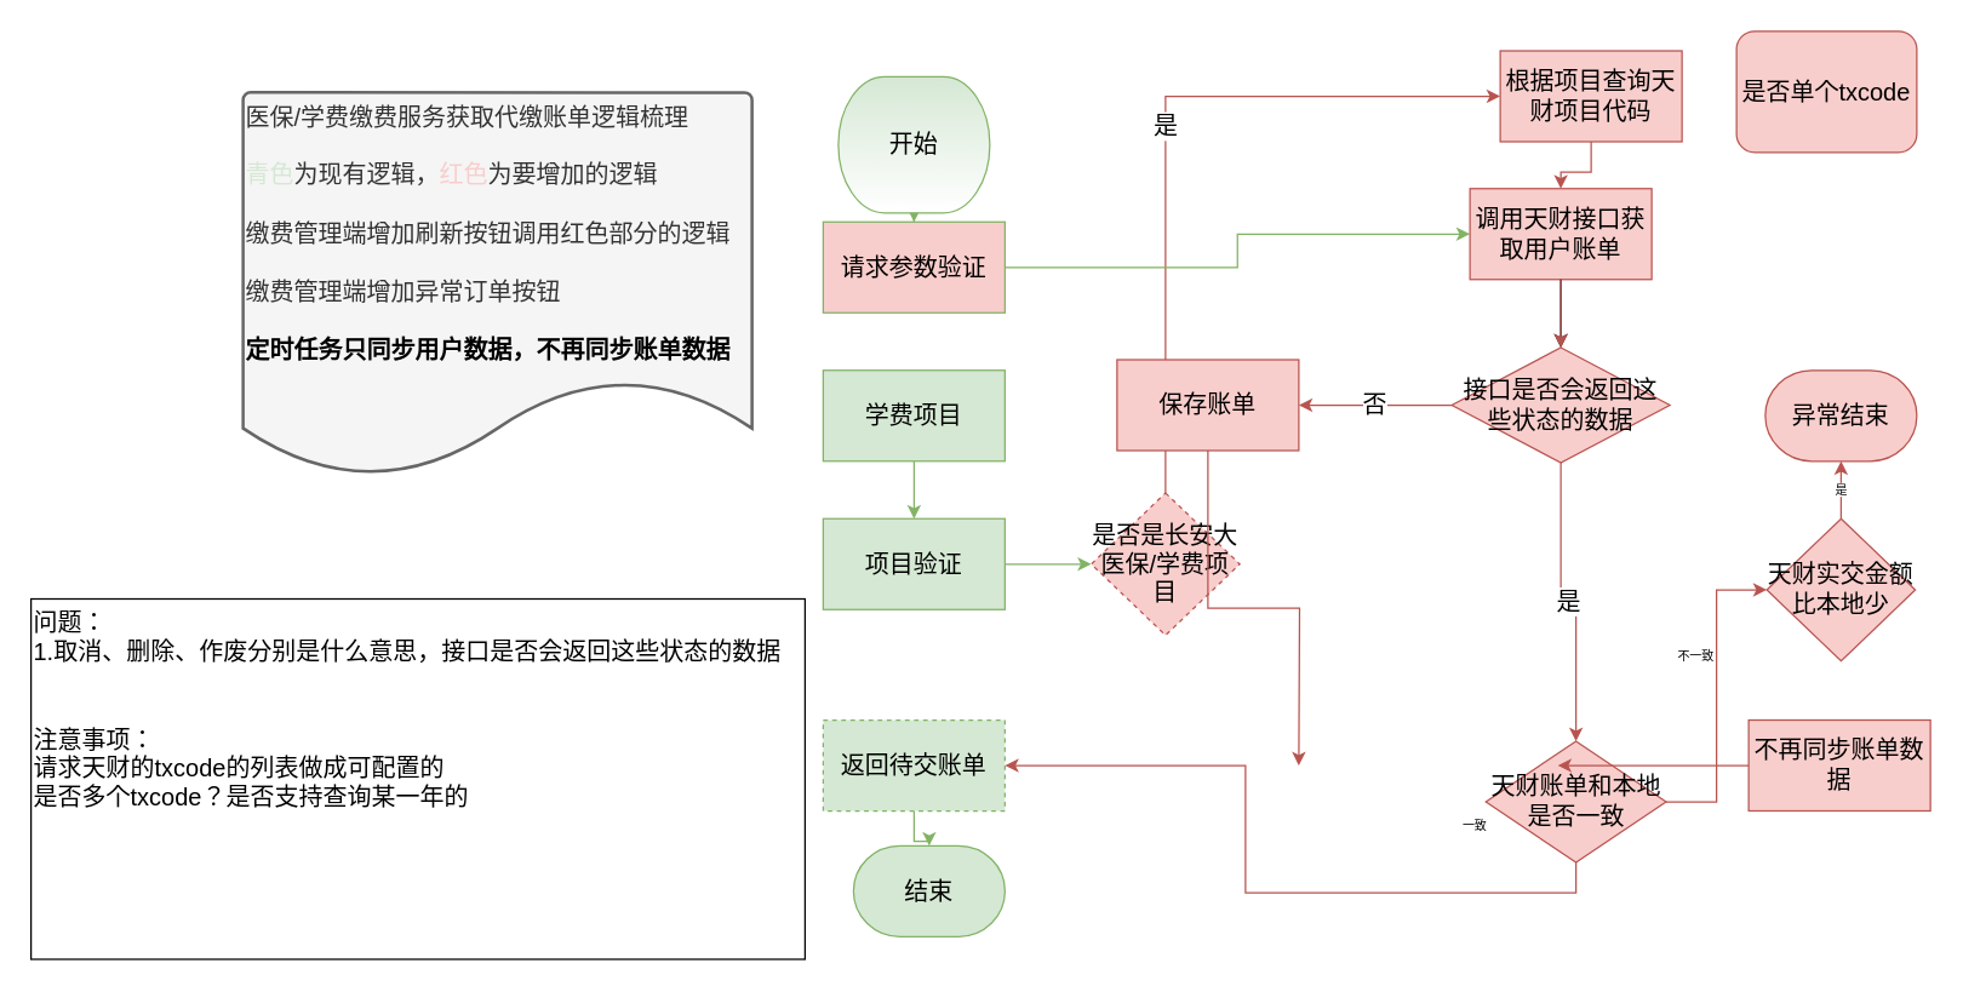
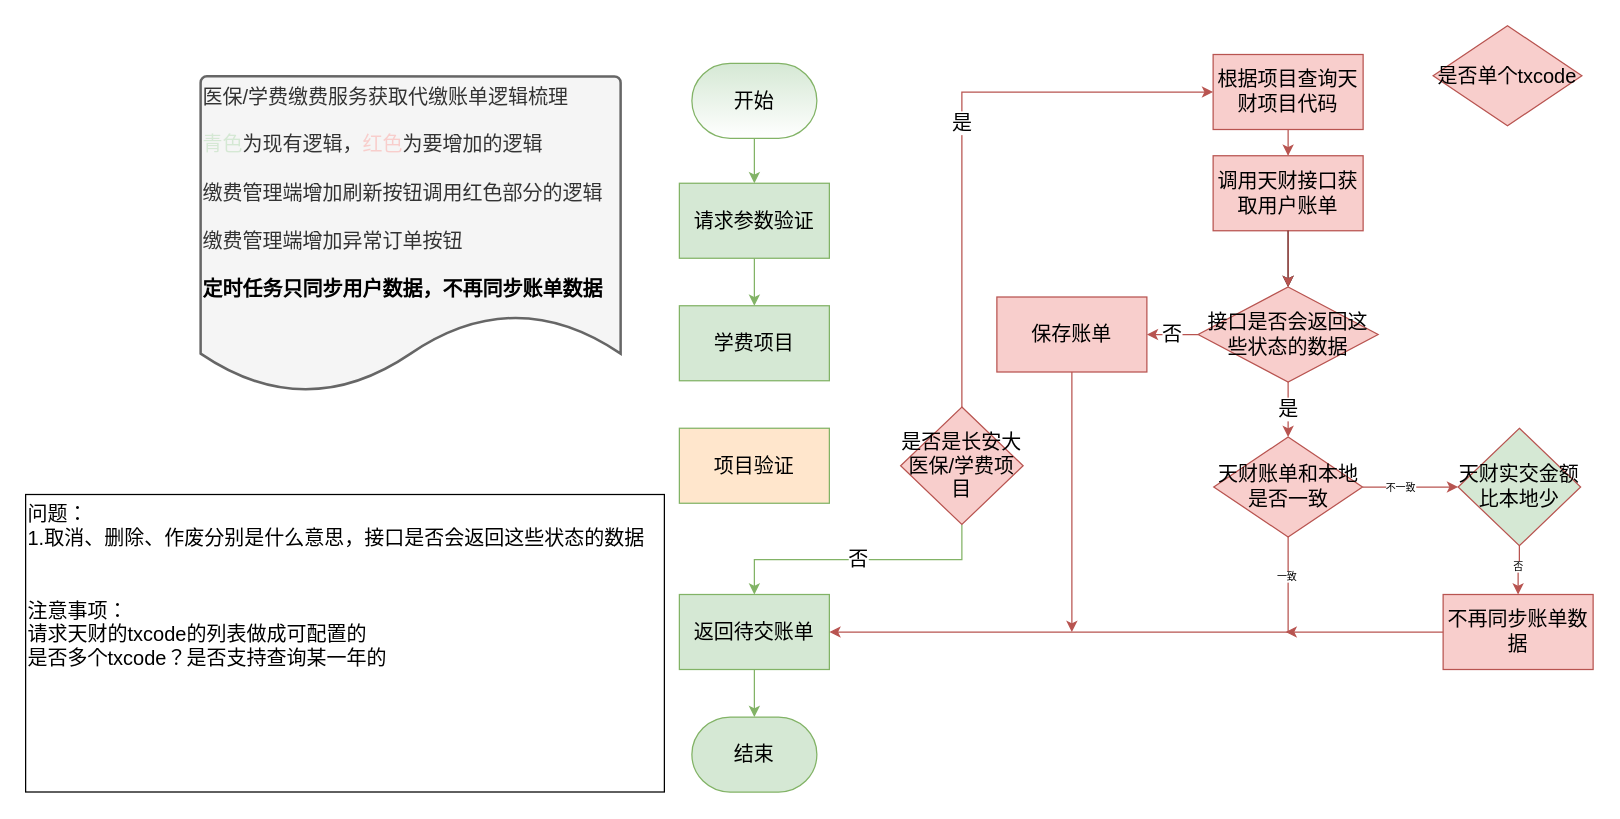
  <mxCell id="0" />
  <mxCell id="1" parent="0" />
  <mxCell id="2" value="" style="edgeStyle=orthogonalEdgeStyle;rounded=0;orthogonalLoop=1;jettySize=auto;html=1;fontSize=8;fillColor=#d5e8d4;strokeColor=#82b366;" parent="1" source="3" target="11" edge="1"><mxGeometry relative="1" as="geometry" /></mxCell>
- <mxCell id="3" value="开始" style="strokeWidth=1;html=1;shape=mxgraph.flowchart.terminator;whiteSpace=wrap;fontSize=16;fillColor=#d5e8d4;strokeColor=#82b366;gradientColor=#ffffff;" parent="1" vertex="1"><mxGeometry x="553" y="50" width="100" height="90" as="geometry" /></mxCell>
+ <mxCell id="3" value="开始" style="strokeWidth=1;html=1;shape=mxgraph.flowchart.terminator;whiteSpace=wrap;fontSize=16;fillColor=#d5e8d4;strokeColor=#82b366;gradientColor=#ffffff;" parent="1" vertex="1"><mxGeometry x="553" y="50" width="100" height="60" as="geometry" /></mxCell>
  <mxCell id="4" value="医保/学费缴费服务获取代缴账单逻辑梳理&lt;br&gt;&lt;br&gt;&lt;font color=&quot;#d5e8d4&quot;&gt;青色&lt;/font&gt;为现有逻辑，&lt;font color=&quot;#f8cecc&quot;&gt;红色&lt;/font&gt;为要增加的逻辑&lt;br&gt;&lt;br&gt;缴费管理端增加刷新按钮调用红色部分的逻辑&lt;br&gt;&lt;br&gt;缴费管理端增加异常订单按钮&lt;br&gt;&lt;br&gt;&lt;font size=&quot;1&quot; color=&quot;#000000&quot;&gt;&lt;b style=&quot;font-size: 16px&quot;&gt;定时任务只同步用户数据，不再同步账单数据&lt;/b&gt;&lt;/font&gt;" style="strokeWidth=2;html=1;shape=mxgraph.flowchart.document2;whiteSpace=wrap;size=0.25;align=left;fontSize=16;verticalAlign=top;fillColor=#f5f5f5;strokeColor=#666666;fontColor=#333333;" parent="1" vertex="1"><mxGeometry x="160" y="60.5" width="336" height="253.5" as="geometry" /></mxCell>
  <mxCell id="5" value="是" style="edgeStyle=orthogonalEdgeStyle;rounded=0;orthogonalLoop=1;jettySize=auto;html=1;fontSize=16;entryX=0;entryY=0.5;entryDx=0;entryDy=0;fillColor=#f8cecc;strokeColor=#b85450;exitX=0.5;exitY=0;exitDx=0;exitDy=0;" parent="1" source="7" target="9" edge="1"><mxGeometry relative="1" as="geometry"><mxPoint x="811" y="365" as="sourcePoint" /></mxGeometry></mxCell>
- <mxCell id="7" value="是否是长安大医保/学费项目" style="rhombus;whiteSpace=wrap;html=1;fontSize=16;align=center;fillColor=#f8cecc;strokeColor=#b85450;dashed=1;" parent="1" vertex="1"><mxGeometry x="720" y="325" width="98" height="94" as="geometry" /></mxCell>
+ <mxCell id="6" value="否" style="edgeStyle=orthogonalEdgeStyle;rounded=0;orthogonalLoop=1;jettySize=auto;html=1;fontSize=16;fillColor=#d5e8d4;strokeColor=#82b366;entryX=0.5;entryY=0;entryDx=0;entryDy=0;exitX=0.5;exitY=1;exitDx=0;exitDy=0;" parent="1" source="7" target="17" edge="1"><mxGeometry relative="1" as="geometry"><Array as="points"><mxPoint x="769" y="447" /><mxPoint x="603" y="447" /></Array></mxGeometry></mxCell>
+ <mxCell id="7" value="是否是长安大医保/学费项目" style="rhombus;whiteSpace=wrap;html=1;fontSize=16;align=center;fillColor=#f8cecc;strokeColor=#b85450;" parent="1" vertex="1"><mxGeometry x="720" y="325" width="98" height="94" as="geometry" /></mxCell>
  <mxCell id="8" value="" style="edgeStyle=orthogonalEdgeStyle;rounded=0;orthogonalLoop=1;jettySize=auto;html=1;fontSize=16;fillColor=#f8cecc;strokeColor=#b85450;" parent="1" source="9" target="21" edge="1"><mxGeometry relative="1" as="geometry" /></mxCell>
- <mxCell id="9" value="根据项目查询天财项目代码" style="whiteSpace=wrap;html=1;fontSize=16;fillColor=#f8cecc;strokeColor=#b85450;" parent="1" vertex="1"><mxGeometry x="990" y="33" width="120" height="60" as="geometry" /></mxCell>
- <mxCell id="10" value="" style="edgeStyle=orthogonalEdgeStyle;rounded=0;orthogonalLoop=1;jettySize=auto;html=1;fontSize=8;fillColor=#d5e8d4;strokeColor=#82b366;" parent="1" source="11" target="21" edge="1"><mxGeometry relative="1" as="geometry" /></mxCell>
- <mxCell id="11" value="请求参数验证" style="whiteSpace=wrap;html=1;fontSize=16;fillColor=#f8cecc;strokeColor=#82b366;" parent="1" vertex="1"><mxGeometry x="543" y="146" width="120" height="60" as="geometry" /></mxCell>
- <mxCell id="12" value="" style="edgeStyle=orthogonalEdgeStyle;rounded=0;orthogonalLoop=1;jettySize=auto;html=1;fontSize=8;fillColor=#d5e8d4;strokeColor=#82b366;" parent="1" source="13" target="15" edge="1"><mxGeometry relative="1" as="geometry" /></mxCell>
+ <mxCell id="9" value="根据项目查询天财项目代码" style="whiteSpace=wrap;html=1;fontSize=16;fillColor=#f8cecc;strokeColor=#b85450;" parent="1" vertex="1"><mxGeometry x="970" y="43" width="120" height="60" as="geometry" /></mxCell>
+ <mxCell id="10" value="" style="edgeStyle=orthogonalEdgeStyle;rounded=0;orthogonalLoop=1;jettySize=auto;html=1;fontSize=8;fillColor=#d5e8d4;strokeColor=#82b366;" parent="1" source="11" target="13" edge="1"><mxGeometry relative="1" as="geometry" /></mxCell>
+ <mxCell id="11" value="请求参数验证" style="whiteSpace=wrap;html=1;fontSize=16;fillColor=#d5e8d4;strokeColor=#82b366;" parent="1" vertex="1"><mxGeometry x="543" y="146" width="120" height="60" as="geometry" /></mxCell>
  <mxCell id="13" value="学费项目" style="whiteSpace=wrap;html=1;fontSize=16;fillColor=#d5e8d4;strokeColor=#82b366;" parent="1" vertex="1"><mxGeometry x="543" y="244" width="120" height="60" as="geometry" /></mxCell>
- <mxCell id="14" value="" style="edgeStyle=orthogonalEdgeStyle;rounded=0;orthogonalLoop=1;jettySize=auto;html=1;fontSize=8;fillColor=#d5e8d4;strokeColor=#82b366;" parent="1" source="15" target="7" edge="1"><mxGeometry relative="1" as="geometry" /></mxCell>
- <mxCell id="15" value="项目验证" style="whiteSpace=wrap;html=1;fontSize=16;fillColor=#d5e8d4;strokeColor=#82b366;" parent="1" vertex="1"><mxGeometry x="543" y="342" width="120" height="60" as="geometry" /></mxCell>
+ <mxCell id="15" value="项目验证" style="whiteSpace=wrap;html=1;fontSize=16;fillColor=#ffe6cc;strokeColor=#82b366;" parent="1" vertex="1"><mxGeometry x="543" y="342" width="120" height="60" as="geometry" /></mxCell>
  <mxCell id="16" value="" style="edgeStyle=orthogonalEdgeStyle;rounded=0;orthogonalLoop=1;jettySize=auto;html=1;fontSize=8;fillColor=#d5e8d4;strokeColor=#82b366;" parent="1" source="17" target="18" edge="1"><mxGeometry relative="1" as="geometry" /></mxCell>
- <mxCell id="17" value="返回待交账单" style="whiteSpace=wrap;html=1;fontSize=16;fillColor=#d5e8d4;strokeColor=#82b366;dashed=1;" parent="1" vertex="1"><mxGeometry x="543" y="475" width="120" height="60" as="geometry" /></mxCell>
- <mxCell id="18" value="结束" style="strokeWidth=1;html=1;shape=mxgraph.flowchart.terminator;whiteSpace=wrap;fontSize=16;fillColor=#d5e8d4;strokeColor=#82b366;" parent="1" vertex="1"><mxGeometry x="563" y="558" width="100" height="60" as="geometry" /></mxCell>
+ <mxCell id="17" value="返回待交账单" style="whiteSpace=wrap;html=1;fontSize=16;fillColor=#d5e8d4;strokeColor=#82b366;" parent="1" vertex="1"><mxGeometry x="543" y="475" width="120" height="60" as="geometry" /></mxCell>
+ <mxCell id="18" value="结束" style="strokeWidth=1;html=1;shape=mxgraph.flowchart.terminator;whiteSpace=wrap;fontSize=16;fillColor=#d5e8d4;strokeColor=#82b366;" parent="1" vertex="1"><mxGeometry x="553" y="573" width="100" height="60" as="geometry" /></mxCell>
  <mxCell id="19" value="是" style="edgeStyle=orthogonalEdgeStyle;rounded=0;orthogonalLoop=1;jettySize=auto;html=1;fontSize=16;fillColor=#f8cecc;strokeColor=#b85450;" parent="1" source="36" target="24" edge="1"><mxGeometry relative="1" as="geometry" /></mxCell>
  <mxCell id="20" value="否" style="edgeStyle=orthogonalEdgeStyle;rounded=0;orthogonalLoop=1;jettySize=auto;html=1;fontSize=16;fillColor=#f8cecc;strokeColor=#b85450;" parent="1" source="36" target="34" edge="1"><mxGeometry relative="1" as="geometry" /></mxCell>
  <mxCell id="21" value="调用天财接口获取用户账单" style="whiteSpace=wrap;html=1;fontSize=16;fillColor=#f8cecc;strokeColor=#b85450;" parent="1" vertex="1"><mxGeometry x="970" y="124" width="120" height="60" as="geometry" /></mxCell>
  <mxCell id="22" value="" style="edgeStyle=orthogonalEdgeStyle;rounded=0;orthogonalLoop=1;jettySize=auto;html=1;fontSize=16;fillColor=#f8cecc;strokeColor=#b85450;entryX=0;entryY=0.5;entryDx=0;entryDy=0;" parent="1" source="24" target="30" edge="1"><mxGeometry relative="1" as="geometry"><mxPoint x="1411" y="345" as="targetPoint" /></mxGeometry></mxCell>
  <mxCell id="23" value="不一致" style="edgeLabel;html=1;align=center;verticalAlign=middle;resizable=0;points=[];fontSize=8;" parent="22" vertex="1" connectable="0"><mxGeometry x="0.24" y="-2" relative="1" as="geometry"><mxPoint x="-16.65" y="-2" as="offset" /></mxGeometry></mxCell>
- <mxCell id="24" value="天财账单和本地是否一致" style="rhombus;whiteSpace=wrap;html=1;fontSize=16;fillColor=#f8cecc;strokeColor=#b85450;" parent="1" vertex="1"><mxGeometry x="980.5" y="489" width="119" height="80" as="geometry" /></mxCell>
+ <mxCell id="24" value="天财账单和本地是否一致" style="rhombus;whiteSpace=wrap;html=1;fontSize=16;fillColor=#f8cecc;strokeColor=#b85450;" parent="1" vertex="1"><mxGeometry x="970.5" y="349" width="119" height="80" as="geometry" /></mxCell>
  <mxCell id="25" value="" style="edgeStyle=orthogonalEdgeStyle;rounded=0;orthogonalLoop=1;jettySize=auto;html=1;fontSize=16;exitX=0.5;exitY=1;exitDx=0;exitDy=0;entryX=1;entryY=0.5;entryDx=0;entryDy=0;fillColor=#f8cecc;strokeColor=#b85450;" parent="1" source="24" target="17" edge="1"><mxGeometry relative="1" as="geometry"><mxPoint x="599" y="534" as="sourcePoint" /><mxPoint x="599" y="631" as="targetPoint" /></mxGeometry></mxCell>
  <mxCell id="26" value="一致" style="edgeLabel;html=1;align=center;verticalAlign=middle;resizable=0;points=[];fontSize=8;" parent="25" vertex="1" connectable="0"><mxGeometry x="-0.488" y="2" relative="1" as="geometry"><mxPoint x="35.33" y="-46.05" as="offset" /></mxGeometry></mxCell>
- <mxCell id="29" value="是" style="edgeStyle=orthogonalEdgeStyle;rounded=0;orthogonalLoop=1;jettySize=auto;html=1;fontSize=8;fillColor=#f8cecc;strokeColor=#b85450;entryX=0.5;entryY=1;entryDx=0;entryDy=0;entryPerimeter=0;" parent="1" source="30" target="32" edge="1"><mxGeometry relative="1" as="geometry"><mxPoint x="1340" y="382" as="targetPoint" /><Array as="points"><mxPoint x="1215" y="324" /><mxPoint x="1215" y="324" /></Array></mxGeometry></mxCell>
- <mxCell id="30" value="天财实交金额比本地少" style="rhombus;whiteSpace=wrap;html=1;fontSize=16;align=center;fillColor=#f8cecc;strokeColor=#b85450;" parent="1" vertex="1"><mxGeometry x="1166" y="342" width="98" height="94" as="geometry" /></mxCell>
+ <mxCell id="27" value="" style="edgeStyle=orthogonalEdgeStyle;rounded=0;orthogonalLoop=1;jettySize=auto;html=1;fontSize=8;fillColor=#f8cecc;strokeColor=#b85450;" parent="1" source="30" target="31" edge="1"><mxGeometry relative="1" as="geometry" /></mxCell>
+ <mxCell id="28" value="否" style="edgeLabel;html=1;align=center;verticalAlign=middle;resizable=0;points=[];fontSize=8;" parent="27" vertex="1" connectable="0"><mxGeometry x="-0.193" y="-2" relative="1" as="geometry"><mxPoint as="offset" /></mxGeometry></mxCell>
+ <mxCell id="30" value="天财实交金额比本地少" style="rhombus;whiteSpace=wrap;html=1;fontSize=16;align=center;fillColor=#d5e8d4;strokeColor=#b85450;" parent="1" vertex="1"><mxGeometry x="1166" y="342" width="98" height="94" as="geometry" /></mxCell>
  <mxCell id="31" value="不再同步账单数据" style="whiteSpace=wrap;html=1;fontSize=16;fillColor=#f8cecc;strokeColor=#b85450;" parent="1" vertex="1"><mxGeometry x="1154" y="475" width="120" height="60" as="geometry" /></mxCell>
- <mxCell id="32" value="异常结束" style="strokeWidth=1;html=1;shape=mxgraph.flowchart.terminator;whiteSpace=wrap;fontSize=16;fillColor=#f8cecc;strokeColor=#b85450;" parent="1" vertex="1"><mxGeometry x="1165" y="244" width="100" height="60" as="geometry" /></mxCell>
  <mxCell id="33" value="" style="edgeStyle=orthogonalEdgeStyle;rounded=0;orthogonalLoop=1;jettySize=auto;html=1;fontSize=16;fillColor=#f8cecc;strokeColor=#b85450;exitX=0;exitY=0.5;exitDx=0;exitDy=0;" parent="1" source="31" edge="1"><mxGeometry relative="1" as="geometry"><mxPoint x="310.5" y="429" as="sourcePoint" /><mxPoint x="1028" y="505" as="targetPoint" /></mxGeometry></mxCell>
- <mxCell id="34" value="保存账单" style="whiteSpace=wrap;html=1;fontSize=16;strokeColor=#b85450;fillColor=#f8cecc;" parent="1" vertex="1"><mxGeometry x="737" y="237" width="120" height="60" as="geometry" /></mxCell>
+ <mxCell id="34" value="保存账单" style="whiteSpace=wrap;html=1;fontSize=16;strokeColor=#b85450;fillColor=#f8cecc;" parent="1" vertex="1"><mxGeometry x="797" y="237" width="120" height="60" as="geometry" /></mxCell>
  <mxCell id="35" value="" style="edgeStyle=orthogonalEdgeStyle;rounded=0;orthogonalLoop=1;jettySize=auto;html=1;fontSize=16;" parent="1" source="21" target="36" edge="1"><mxGeometry relative="1" as="geometry"><mxPoint x="1089" y="260" as="sourcePoint" /><mxPoint x="1169" y="260" as="targetPoint" /></mxGeometry></mxCell>
  <mxCell id="36" value="接口是否会返回这些状态的数据" style="rhombus;whiteSpace=wrap;html=1;fontSize=16;align=center;fillColor=#f8cecc;strokeColor=#b85450;" parent="1" vertex="1"><mxGeometry x="958" y="229" width="144" height="76" as="geometry" /></mxCell>
  <mxCell id="37" value="" style="edgeStyle=orthogonalEdgeStyle;rounded=0;orthogonalLoop=1;jettySize=auto;html=1;fontSize=16;fillColor=#f8cecc;strokeColor=#b85450;" parent="1" source="21" target="36" edge="1"><mxGeometry relative="1" as="geometry"><mxPoint x="1029" y="199" as="sourcePoint" /><mxPoint x="1029.514" y="342.01" as="targetPoint" /></mxGeometry></mxCell>
  <mxCell id="38" value="" style="edgeStyle=orthogonalEdgeStyle;rounded=0;orthogonalLoop=1;jettySize=auto;html=1;fontSize=16;fillColor=#f8cecc;strokeColor=#b85450;exitX=0.5;exitY=1;exitDx=0;exitDy=0;" parent="1" source="34" edge="1"><mxGeometry relative="1" as="geometry"><mxPoint x="871" y="300" as="sourcePoint" /><mxPoint x="857" y="505" as="targetPoint" /></mxGeometry></mxCell>
  <mxCell id="39" value="问题：&lt;br&gt;1.取消、删除、作废分别是什么意思，接口是否会返回这些状态的数据&lt;br&gt;&lt;br&gt;&lt;br&gt;注意事项：&lt;br&gt;请求天财的txcode的列表做成可配置的&lt;br&gt;是否多个txcode？是否支持查询某一年的" style="rounded=0;whiteSpace=wrap;html=1;align=left;verticalAlign=top;labelBorderColor=none;fontSize=16;" vertex="1" parent="1"><mxGeometry x="20" y="395" width="511" height="238" as="geometry" /></mxCell>
- <mxCell id="40" value="是否单个txcode" style="whiteSpace=wrap;html=1;fontSize=16;fillColor=#f8cecc;strokeColor=#b85450;rounded=1;" vertex="1" parent="1"><mxGeometry x="1146" y="20" width="119" height="80" as="geometry" /></mxCell>
+ <mxCell id="40" value="是否单个txcode" style="rhombus;whiteSpace=wrap;html=1;fontSize=16;fillColor=#f8cecc;strokeColor=#b85450;" vertex="1" parent="1"><mxGeometry x="1146" y="20" width="119" height="80" as="geometry" /></mxCell>
